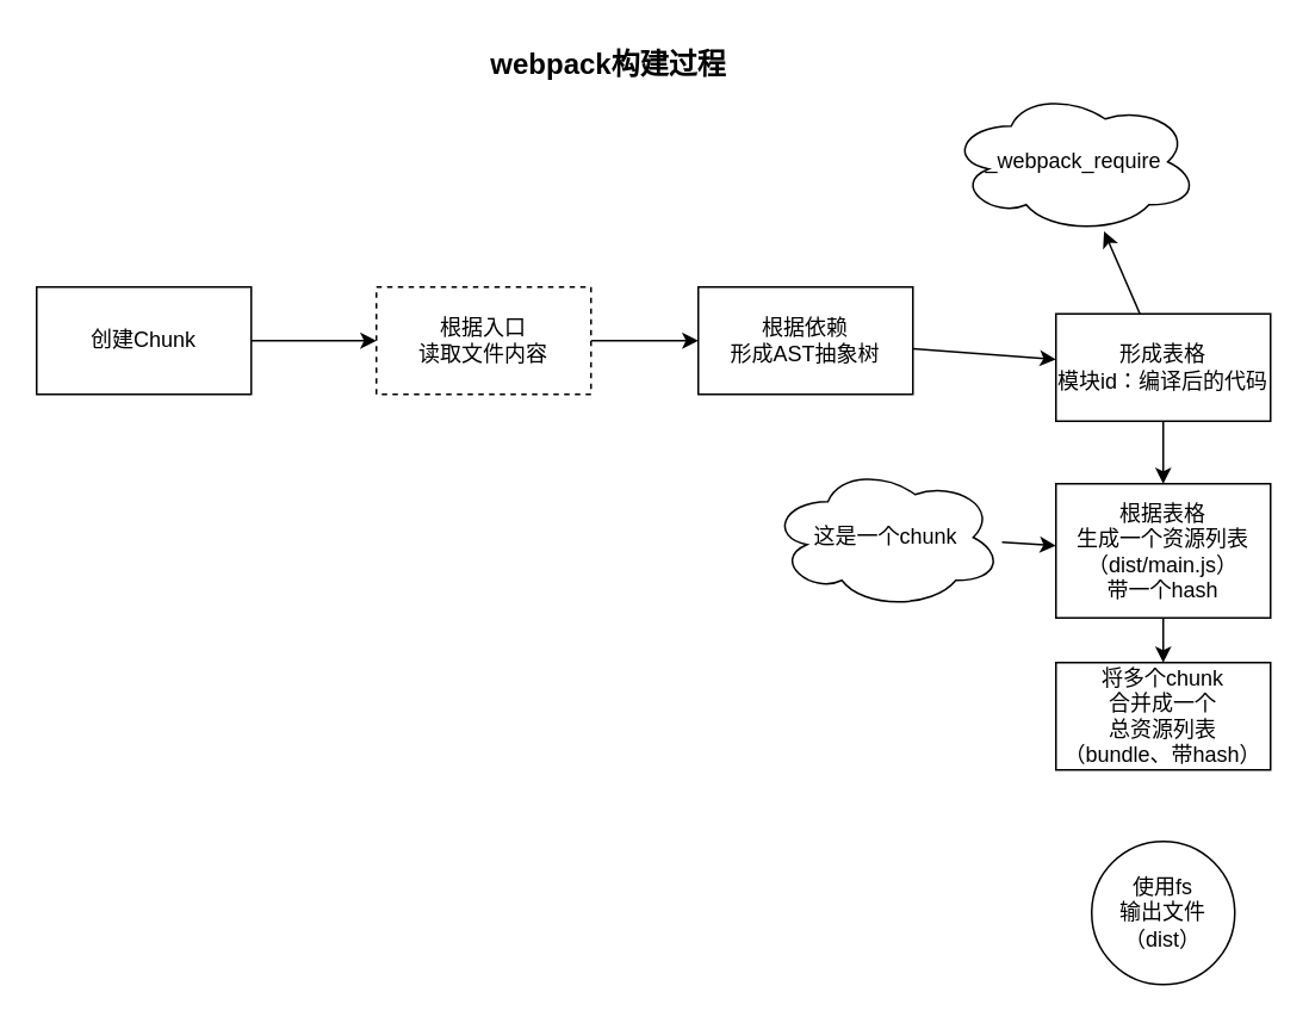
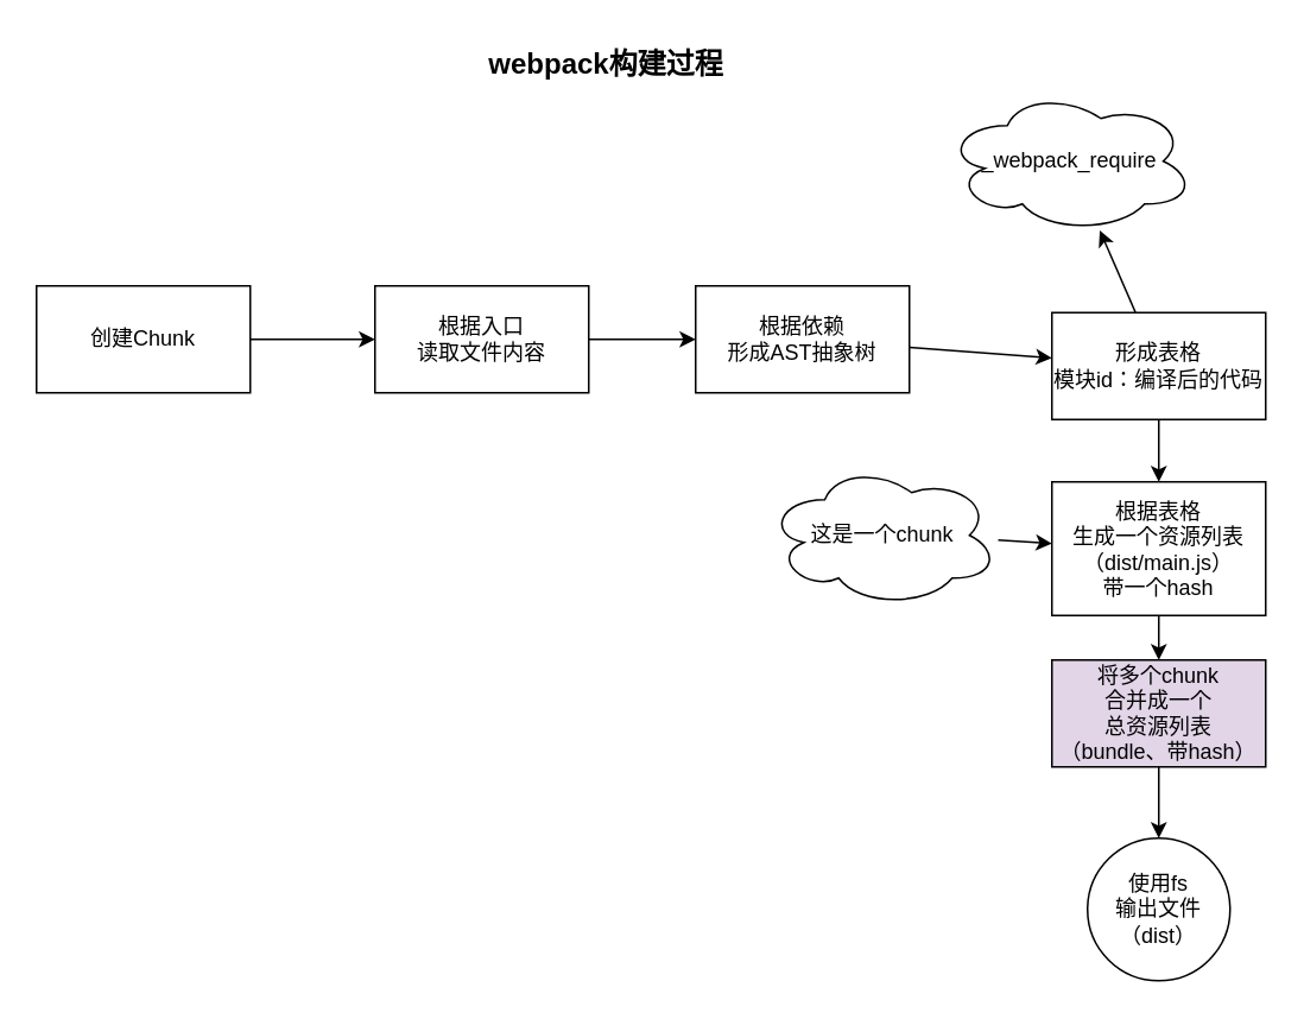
  <mxCell id="0" />
  <mxCell id="1" parent="0" />
  <mxCell id="2" value="" style="edgeStyle=none;html=1;" edge="1" parent="1" source="3" target="5"><mxGeometry relative="1" as="geometry" /></mxCell>
  <mxCell id="3" value="创建Chunk" style="rounded=0;whiteSpace=wrap;html=1;" vertex="1" parent="1"><mxGeometry x="20" y="160" width="120" height="60" as="geometry" /></mxCell>
  <mxCell id="4" value="" style="edgeStyle=none;html=1;" edge="1" parent="1" source="5" target="7"><mxGeometry relative="1" as="geometry" /></mxCell>
- <mxCell id="5" value="根据入口&lt;br&gt;读取文件内容" style="whiteSpace=wrap;html=1;rounded=0;dashed=1;" vertex="1" parent="1"><mxGeometry x="210" y="160" width="120" height="60" as="geometry" /></mxCell>
+ <mxCell id="5" value="根据入口&lt;br&gt;读取文件内容" style="whiteSpace=wrap;html=1;rounded=0;" vertex="1" parent="1"><mxGeometry x="210" y="160" width="120" height="60" as="geometry" /></mxCell>
  <mxCell id="6" value="" style="edgeStyle=none;html=1;" edge="1" parent="1" source="7" target="10"><mxGeometry relative="1" as="geometry" /></mxCell>
  <mxCell id="7" value="根据依赖&lt;br&gt;形成AST抽象树" style="whiteSpace=wrap;html=1;rounded=0;" vertex="1" parent="1"><mxGeometry x="390" y="160" width="120" height="60" as="geometry" /></mxCell>
  <mxCell id="8" value="" style="edgeStyle=none;html=1;" edge="1" parent="1" source="10" target="12"><mxGeometry relative="1" as="geometry" /></mxCell>
  <mxCell id="9" value="" style="edgeStyle=none;html=1;" edge="1" parent="1" source="10" target="18"><mxGeometry relative="1" as="geometry" /></mxCell>
  <mxCell id="10" value="形成表格&lt;br&gt;模块id：编译后的代码" style="whiteSpace=wrap;html=1;rounded=0;" vertex="1" parent="1"><mxGeometry x="590" y="175" width="120" height="60" as="geometry" /></mxCell>
  <mxCell id="11" value="" style="edgeStyle=none;html=1;" edge="1" parent="1" source="12" target="14"><mxGeometry relative="1" as="geometry" /></mxCell>
  <mxCell id="12" value="根据表格&lt;br&gt;生成一个资源列表&lt;br&gt;（dist/main.js）&lt;br&gt;带一个hash" style="whiteSpace=wrap;html=1;rounded=0;" vertex="1" parent="1"><mxGeometry x="590" y="270" width="120" height="75" as="geometry" /></mxCell>
- <mxCell id="14" value="将多个chunk&lt;br&gt;合并成一个&lt;br&gt;总资源列表&lt;br&gt;（bundle、带hash）" style="whiteSpace=wrap;html=1;rounded=0;" vertex="1" parent="1"><mxGeometry x="590" y="370" width="120" height="60" as="geometry" /></mxCell>
+ <mxCell id="13" value="" style="edgeStyle=none;html=1;" edge="1" parent="1" source="14" target="17"><mxGeometry relative="1" as="geometry" /></mxCell>
+ <mxCell id="14" value="将多个chunk&lt;br&gt;合并成一个&lt;br&gt;总资源列表&lt;br&gt;（bundle、带hash）" style="whiteSpace=wrap;html=1;rounded=0;fillColor=#e1d5e7;" vertex="1" parent="1"><mxGeometry x="590" y="370" width="120" height="60" as="geometry" /></mxCell>
  <mxCell id="15" value="" style="edgeStyle=none;html=1;" edge="1" parent="1" source="16" target="12"><mxGeometry relative="1" as="geometry" /></mxCell>
  <mxCell id="16" value="这是一个chunk" style="ellipse;shape=cloud;whiteSpace=wrap;html=1;rounded=0;" vertex="1" parent="1"><mxGeometry x="430" y="260" width="130" height="80" as="geometry" /></mxCell>
  <mxCell id="17" value="使用fs&lt;br&gt;输出文件（dist）" style="ellipse;whiteSpace=wrap;html=1;rounded=0;" vertex="1" parent="1"><mxGeometry x="610" y="470" width="80" height="80" as="geometry" /></mxCell>
  <mxCell id="18" value="_webpack_require" style="ellipse;shape=cloud;whiteSpace=wrap;html=1;rounded=0;" vertex="1" parent="1"><mxGeometry x="530" y="50" width="140" height="80" as="geometry" /></mxCell>
  <mxCell id="19" value="webpack构建过程" style="rounded=0;whiteSpace=wrap;html=1;strokeColor=none;fillColor=none;fontStyle=1;fontSize=16;" vertex="1" parent="1"><mxGeometry x="140" y="20" width="400" height="30" as="geometry" /></mxCell>
